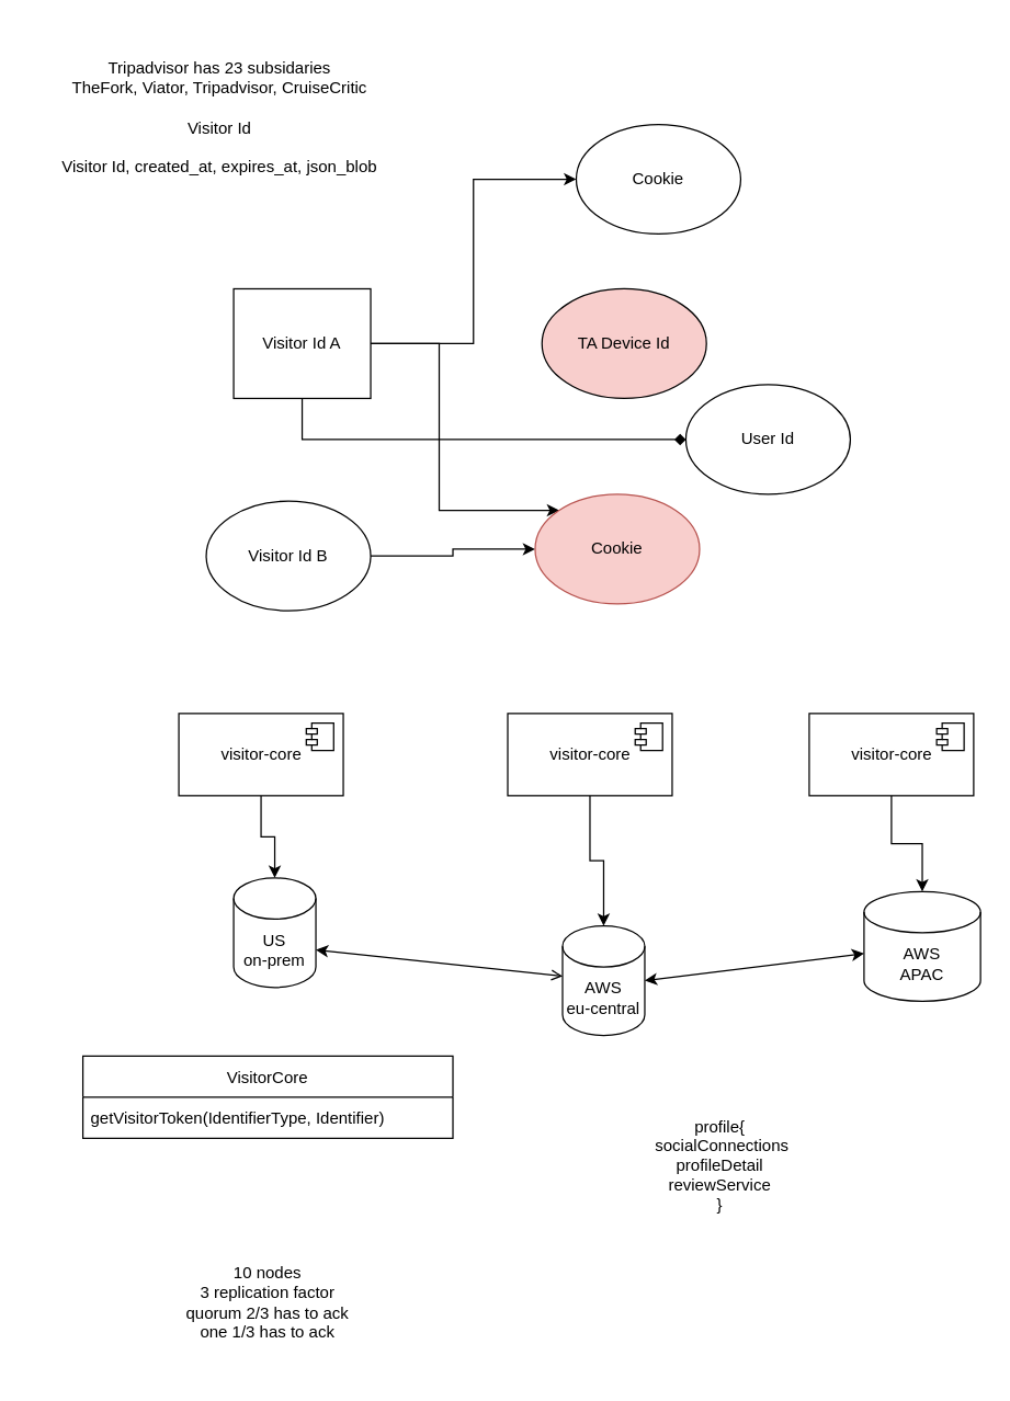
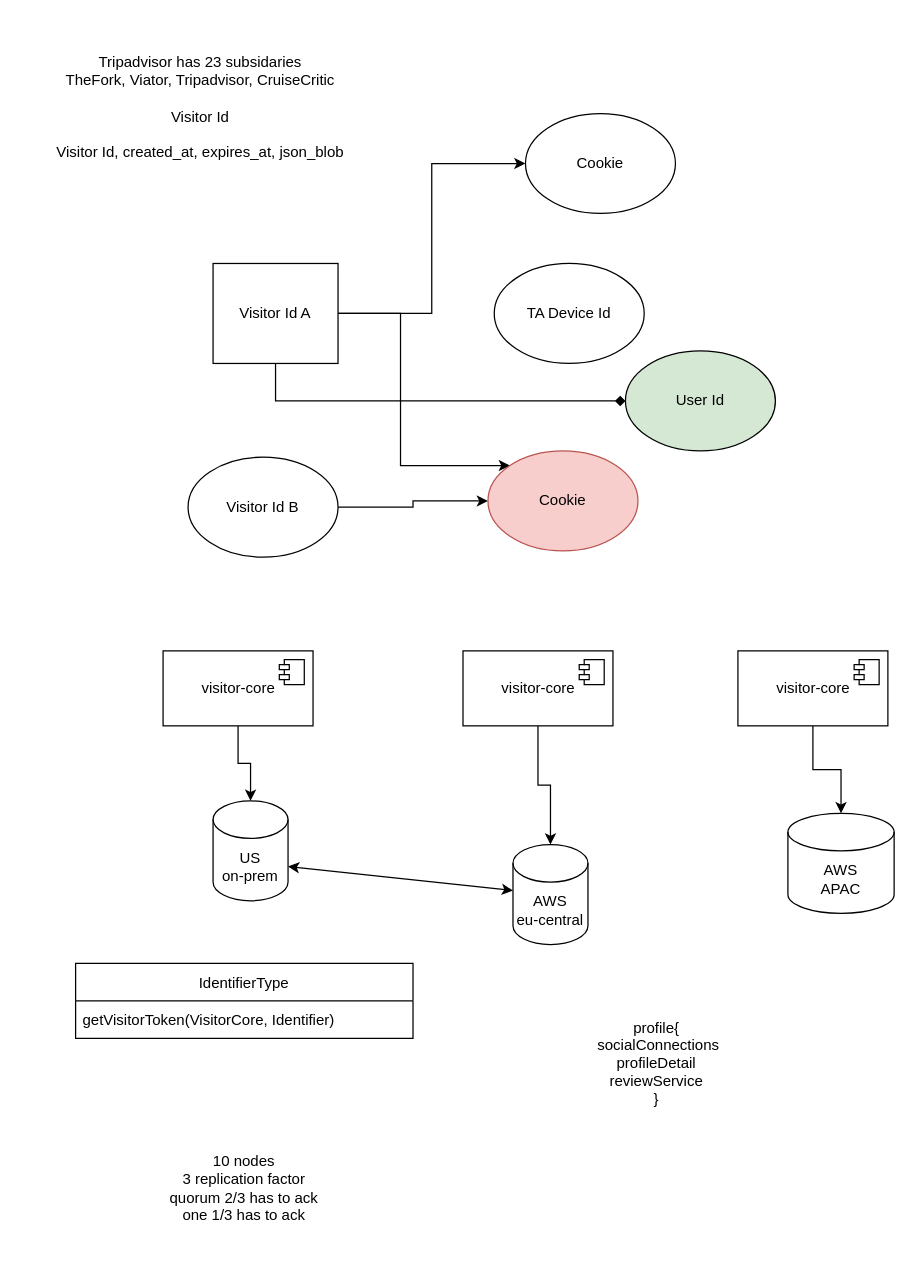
  <mxCell id="0" />
  <mxCell id="1" parent="0" />
  <mxCell id="2" value="&lt;div&gt;Tripadvisor has 23 subsidaries&lt;/div&gt;&lt;div&gt;TheFork, Viator, Tripadvisor, CruiseCritic&lt;br&gt;&lt;/div&gt;&lt;div&gt;&lt;br&gt;&lt;/div&gt;&lt;div&gt;Visitor Id&lt;/div&gt;&lt;div&gt;&lt;br&gt;&lt;/div&gt;&lt;div&gt;Visitor Id, created_at, expires_at, json_blob&lt;br&gt;&lt;/div&gt;" style="text;html=1;strokeColor=none;fillColor=none;align=center;verticalAlign=middle;whiteSpace=wrap;rounded=0;" vertex="1" parent="1"><mxGeometry x="20" y="20" width="280" height="130" as="geometry" /></mxCell>
  <mxCell id="3" style="edgeStyle=orthogonalEdgeStyle;rounded=0;orthogonalLoop=1;jettySize=auto;html=1;endArrow=diamond;" edge="1" parent="1" source="6" target="11"><mxGeometry relative="1" as="geometry"><Array as="points"><mxPoint x="220" y="320" /></Array></mxGeometry></mxCell>
  <mxCell id="4" style="edgeStyle=orthogonalEdgeStyle;rounded=0;orthogonalLoop=1;jettySize=auto;html=1;entryX=0;entryY=0;entryDx=0;entryDy=0;" edge="1" parent="1" source="6" target="10"><mxGeometry relative="1" as="geometry"><Array as="points"><mxPoint x="320" y="250" /><mxPoint x="320" y="372" /></Array></mxGeometry></mxCell>
  <mxCell id="5" style="edgeStyle=orthogonalEdgeStyle;rounded=0;orthogonalLoop=1;jettySize=auto;html=1;entryX=0;entryY=0.5;entryDx=0;entryDy=0;" edge="1" parent="1" source="6" target="12"><mxGeometry relative="1" as="geometry" /></mxCell>
  <mxCell id="6" value="Visitor Id A" style="whiteSpace=wrap;html=1;rounded=0;" vertex="1" parent="1"><mxGeometry x="170" y="210" width="100" height="80" as="geometry" /></mxCell>
- <mxCell id="7" value="TA Device Id" style="ellipse;whiteSpace=wrap;html=1;fillColor=#f8cecc;" vertex="1" parent="1"><mxGeometry x="395" y="210" width="120" height="80" as="geometry" /></mxCell>
+ <mxCell id="7" value="TA Device Id" style="ellipse;whiteSpace=wrap;html=1;" vertex="1" parent="1"><mxGeometry x="395" y="210" width="120" height="80" as="geometry" /></mxCell>
  <mxCell id="8" style="edgeStyle=orthogonalEdgeStyle;rounded=0;orthogonalLoop=1;jettySize=auto;html=1;" edge="1" parent="1" source="9" target="10"><mxGeometry relative="1" as="geometry" /></mxCell>
  <mxCell id="9" value="Visitor Id B" style="ellipse;whiteSpace=wrap;html=1;" vertex="1" parent="1"><mxGeometry x="150" y="365" width="120" height="80" as="geometry" /></mxCell>
  <mxCell id="10" value="Cookie" style="ellipse;whiteSpace=wrap;html=1;fillColor=#f8cecc;strokeColor=#b85450;" vertex="1" parent="1"><mxGeometry x="390" y="360" width="120" height="80" as="geometry" /></mxCell>
- <mxCell id="11" value="User Id" style="ellipse;whiteSpace=wrap;html=1;" vertex="1" parent="1"><mxGeometry x="500" y="280" width="120" height="80" as="geometry" /></mxCell>
+ <mxCell id="11" value="User Id" style="ellipse;whiteSpace=wrap;html=1;fillColor=#d5e8d4;" vertex="1" parent="1"><mxGeometry x="500" y="280" width="120" height="80" as="geometry" /></mxCell>
  <mxCell id="12" value="Cookie" style="ellipse;whiteSpace=wrap;html=1;" vertex="1" parent="1"><mxGeometry x="420" y="90" width="120" height="80" as="geometry" /></mxCell>
  <mxCell id="13" value="&lt;div&gt;US&lt;/div&gt;&lt;div&gt;on-prem&lt;br&gt;&lt;/div&gt;" style="shape=cylinder3;whiteSpace=wrap;html=1;boundedLbl=1;backgroundOutline=1;size=15;" vertex="1" parent="1"><mxGeometry x="170" y="640" width="60" height="80" as="geometry" /></mxCell>
  <mxCell id="14" value="&lt;div&gt;AWS&lt;/div&gt;&lt;div&gt;eu-central&lt;br&gt;&lt;/div&gt;" style="shape=cylinder3;whiteSpace=wrap;html=1;boundedLbl=1;backgroundOutline=1;size=15;" vertex="1" parent="1"><mxGeometry x="410" y="675" width="60" height="80" as="geometry" /></mxCell>
  <mxCell id="15" value="&lt;div&gt;AWS&lt;/div&gt;&lt;div&gt;APAC&lt;br&gt;&lt;/div&gt;" style="shape=cylinder3;whiteSpace=wrap;html=1;boundedLbl=1;backgroundOutline=1;size=15;" vertex="1" parent="1"><mxGeometry x="630" y="650" width="85" height="80" as="geometry" /></mxCell>
  <mxCell id="16" style="edgeStyle=orthogonalEdgeStyle;rounded=0;orthogonalLoop=1;jettySize=auto;html=1;" edge="1" parent="1" source="17" target="13"><mxGeometry relative="1" as="geometry" /></mxCell>
  <mxCell id="17" value="visitor-core" style="html=1;dropTarget=0;" vertex="1" parent="1"><mxGeometry x="130" y="520" width="120" height="60" as="geometry" /></mxCell>
  <mxCell id="18" value="" style="shape=module;jettyWidth=8;jettyHeight=4;" vertex="1" parent="17"><mxGeometry x="1" width="20" height="20" relative="1" as="geometry"><mxPoint x="-27" y="7" as="offset" /></mxGeometry></mxCell>
  <mxCell id="19" style="edgeStyle=orthogonalEdgeStyle;rounded=0;orthogonalLoop=1;jettySize=auto;html=1;entryX=0.5;entryY=0;entryDx=0;entryDy=0;entryPerimeter=0;" edge="1" parent="1" source="20" target="14"><mxGeometry relative="1" as="geometry" /></mxCell>
  <mxCell id="20" value="visitor-core" style="html=1;dropTarget=0;" vertex="1" parent="1"><mxGeometry x="370" y="520" width="120" height="60" as="geometry" /></mxCell>
  <mxCell id="21" value="" style="shape=module;jettyWidth=8;jettyHeight=4;" vertex="1" parent="20"><mxGeometry x="1" width="20" height="20" relative="1" as="geometry"><mxPoint x="-27" y="7" as="offset" /></mxGeometry></mxCell>
  <mxCell id="22" style="edgeStyle=orthogonalEdgeStyle;rounded=0;orthogonalLoop=1;jettySize=auto;html=1;" edge="1" parent="1" source="23" target="15"><mxGeometry relative="1" as="geometry" /></mxCell>
  <mxCell id="23" value="visitor-core" style="html=1;dropTarget=0;" vertex="1" parent="1"><mxGeometry x="590" y="520" width="120" height="60" as="geometry" /></mxCell>
  <mxCell id="24" value="" style="shape=module;jettyWidth=8;jettyHeight=4;" vertex="1" parent="23"><mxGeometry x="1" width="20" height="20" relative="1" as="geometry"><mxPoint x="-27" y="7" as="offset" /></mxGeometry></mxCell>
- <mxCell id="25" value="" style="endArrow=open;startArrow=classic;html=1;rounded=0;exitX=1;exitY=0;exitDx=0;exitDy=52.5;exitPerimeter=0;" edge="1" parent="1" source="13" target="14"><mxGeometry width="50" height="50" relative="1" as="geometry"><mxPoint x="280" y="770" as="sourcePoint" /><mxPoint x="330" y="720" as="targetPoint" /></mxGeometry></mxCell>
- <mxCell id="26" value="" style="endArrow=classic;startArrow=classic;html=1;rounded=0;exitX=1;exitY=0.5;exitDx=0;exitDy=0;exitPerimeter=0;" edge="1" parent="1" source="14" target="15"><mxGeometry width="50" height="50" relative="1" as="geometry"><mxPoint x="460" y="690" as="sourcePoint" /><mxPoint x="420" y="700.357" as="targetPoint" /></mxGeometry></mxCell>
- <mxCell id="27" value="VisitorCore" style="swimlane;fontStyle=0;childLayout=stackLayout;horizontal=1;startSize=30;horizontalStack=0;resizeParent=1;resizeParentMax=0;resizeLast=0;collapsible=1;marginBottom=0;" vertex="1" parent="1"><mxGeometry x="60" y="770" width="270" height="60" as="geometry" /></mxCell>
- <mxCell id="28" value="getVisitorToken(IdentifierType, Identifier)" style="text;strokeColor=none;fillColor=none;align=left;verticalAlign=middle;spacingLeft=4;spacingRight=4;overflow=hidden;points=[[0,0.5],[1,0.5]];portConstraint=eastwest;rotatable=0;" vertex="1" parent="27"><mxGeometry y="30" width="270" height="30" as="geometry" /></mxCell>
+ <mxCell id="25" value="" style="endArrow=classic;startArrow=classic;html=1;rounded=0;exitX=1;exitY=0;exitDx=0;exitDy=52.5;exitPerimeter=0;" edge="1" parent="1" source="13" target="14"><mxGeometry width="50" height="50" relative="1" as="geometry"><mxPoint x="280" y="770" as="sourcePoint" /><mxPoint x="330" y="720" as="targetPoint" /></mxGeometry></mxCell>
+ <mxCell id="27" value="IdentifierType" style="swimlane;fontStyle=0;childLayout=stackLayout;horizontal=1;startSize=30;horizontalStack=0;resizeParent=1;resizeParentMax=0;resizeLast=0;collapsible=1;marginBottom=0;" vertex="1" parent="1"><mxGeometry x="60" y="770" width="270" height="60" as="geometry" /></mxCell>
+ <mxCell id="28" value="getVisitorToken(VisitorCore, Identifier)" style="text;strokeColor=none;fillColor=none;align=left;verticalAlign=middle;spacingLeft=4;spacingRight=4;overflow=hidden;points=[[0,0.5],[1,0.5]];portConstraint=eastwest;rotatable=0;" vertex="1" parent="27"><mxGeometry y="30" width="270" height="30" as="geometry" /></mxCell>
  <mxCell id="29" value="&lt;div&gt;profile{&lt;/div&gt;&lt;div&gt;&amp;nbsp;socialConnections&lt;/div&gt;&lt;div&gt;profileDetail&lt;br&gt;&lt;/div&gt;&lt;div&gt;reviewService&lt;br&gt;&lt;/div&gt;&lt;div&gt;}&lt;/div&gt;" style="text;html=1;strokeColor=none;fillColor=none;align=center;verticalAlign=middle;whiteSpace=wrap;rounded=0;" vertex="1" parent="1"><mxGeometry x="410" y="800" width="230" height="100" as="geometry" /></mxCell>
  <mxCell id="30" value="&lt;div&gt;10 nodes&lt;/div&gt;&lt;div&gt;3 replication factor&lt;br&gt;&lt;/div&gt;&lt;div&gt;quorum 2/3 has to ack &lt;br&gt;&lt;/div&gt;&lt;div&gt;one 1/3 has to ack&lt;br&gt;&lt;/div&gt;" style="text;html=1;strokeColor=none;fillColor=none;align=center;verticalAlign=middle;whiteSpace=wrap;rounded=0;" vertex="1" parent="1"><mxGeometry x="60" y="900" width="270" height="100" as="geometry" /></mxCell>
